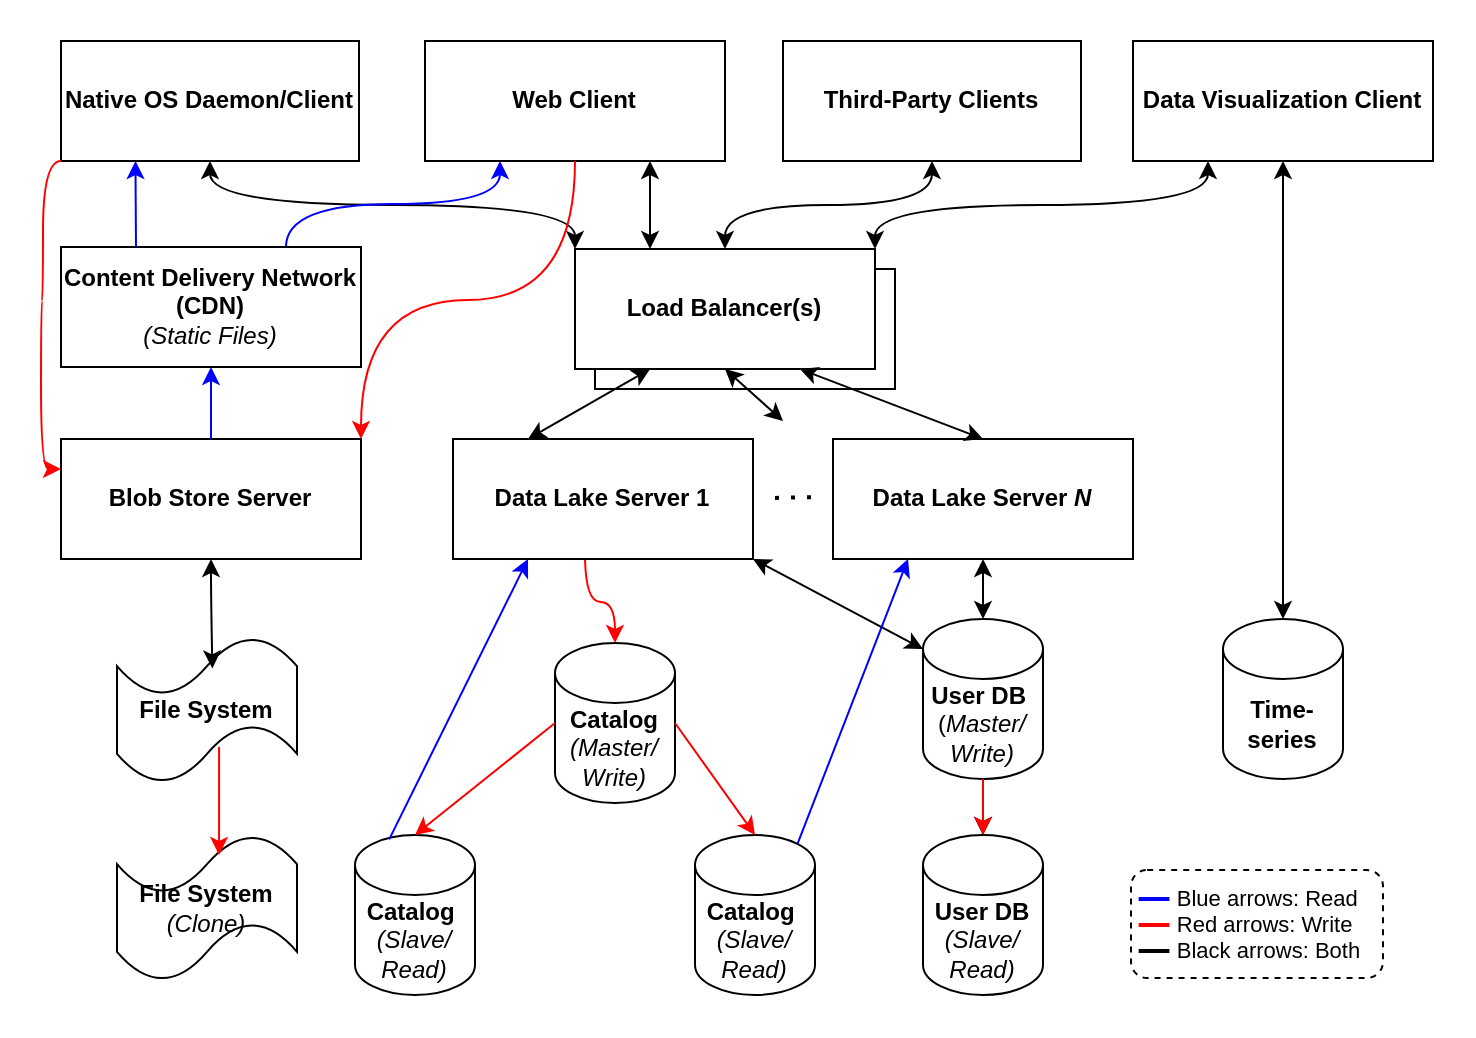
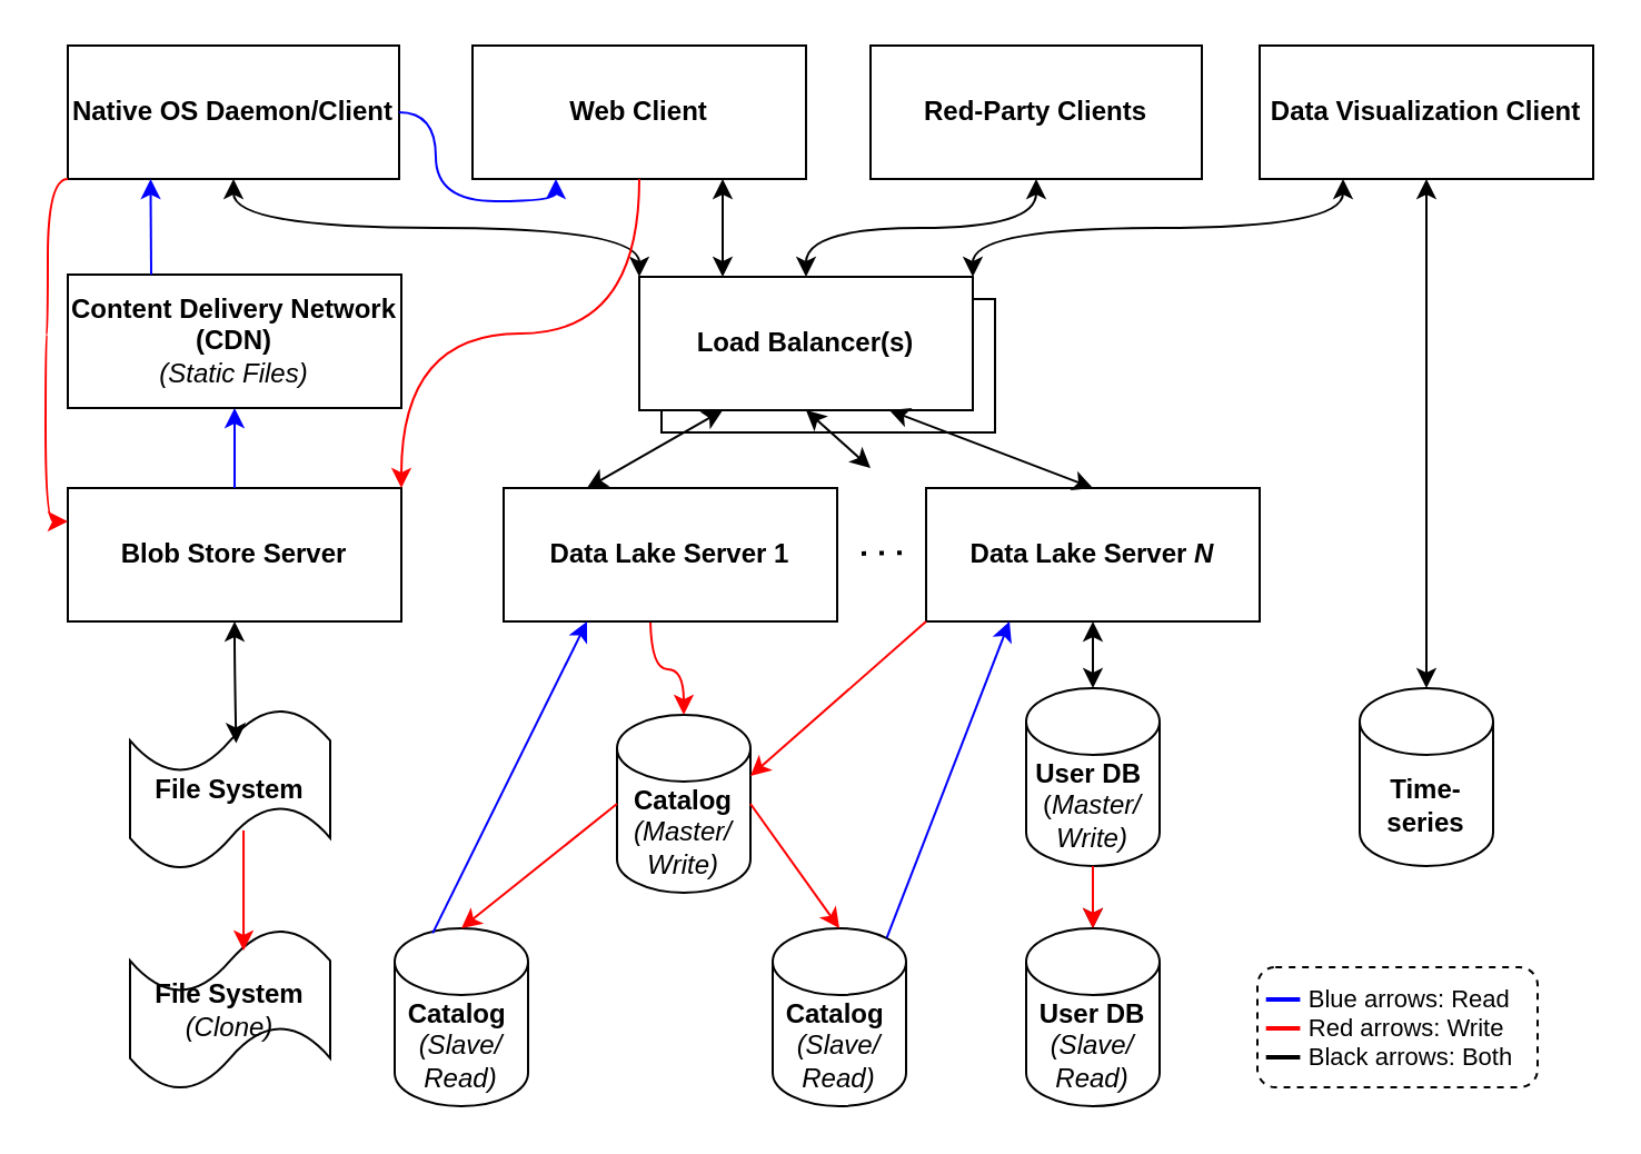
  <mxCell id="0" />
  <mxCell id="1" parent="0" />
  <mxCell id="2" value="&lt;b style=&quot;border-color: var(--border-color);&quot;&gt;Load Balancer(s)&lt;/b&gt;" style="rounded=0;whiteSpace=wrap;html=1;" parent="1" vertex="1"><mxGeometry x="297" y="134" width="150" height="60" as="geometry" /></mxCell>
  <mxCell id="3" value="&lt;b&gt;Web Client&lt;/b&gt;" style="rounded=0;whiteSpace=wrap;html=1;" parent="1" vertex="1"><mxGeometry x="212" y="20" width="150" height="60" as="geometry" /></mxCell>
  <mxCell id="4" value="&lt;b&gt;Native OS Daemon/Client&lt;/b&gt;" style="rounded=0;whiteSpace=wrap;html=1;" parent="1" vertex="1"><mxGeometry x="30" y="20" width="149" height="60" as="geometry" /></mxCell>
- <mxCell id="5" value="&lt;b&gt;Third-Party Clients&lt;/b&gt;" style="rounded=0;whiteSpace=wrap;html=1;" parent="1" vertex="1"><mxGeometry x="391" y="20" width="149" height="60" as="geometry" /></mxCell>
+ <mxCell id="5" value="&lt;b&gt;Red-Party Clients&lt;/b&gt;" style="rounded=0;whiteSpace=wrap;html=1;" parent="1" vertex="1"><mxGeometry x="391" y="20" width="149" height="60" as="geometry" /></mxCell>
  <mxCell id="6" value="" style="endArrow=classic;html=1;rounded=0;exitX=0.75;exitY=1;exitDx=0;exitDy=0;entryX=0.25;entryY=0;entryDx=0;entryDy=0;startArrow=classic;startFill=1;edgeStyle=orthogonalEdgeStyle;curved=1;" parent="1" source="3" target="23" edge="1"><mxGeometry width="50" height="50" relative="1" as="geometry"><mxPoint x="251" y="130" as="sourcePoint" /><mxPoint x="476" y="164" as="targetPoint" /></mxGeometry></mxCell>
  <mxCell id="7" value="" style="endArrow=classic;html=1;rounded=0;exitX=0.5;exitY=1;exitDx=0;exitDy=0;startArrow=classic;startFill=1;entryX=0;entryY=0;entryDx=0;entryDy=0;edgeStyle=orthogonalEdgeStyle;curved=1;" parent="1" source="4" target="23" edge="1"><mxGeometry width="50" height="50" relative="1" as="geometry"><mxPoint x="251" y="130" as="sourcePoint" /><mxPoint x="286" y="221" as="targetPoint" /></mxGeometry></mxCell>
  <mxCell id="8" value="" style="endArrow=classic;html=1;rounded=0;startArrow=classic;startFill=1;exitX=0.5;exitY=1;exitDx=0;exitDy=0;entryX=0.5;entryY=0;entryDx=0;entryDy=0;edgeStyle=orthogonalEdgeStyle;curved=1;" parent="1" source="5" target="23" edge="1"><mxGeometry width="50" height="50" relative="1" as="geometry"><mxPoint x="401" y="90" as="sourcePoint" /><mxPoint x="333.5" y="221" as="targetPoint" /></mxGeometry></mxCell>
  <mxCell id="9" value="&lt;b&gt;Data Visualization Client&lt;/b&gt;" style="rounded=0;whiteSpace=wrap;html=1;" parent="1" vertex="1"><mxGeometry x="566" y="20" width="150" height="60" as="geometry" /></mxCell>
  <mxCell id="10" value="" style="endArrow=classic;html=1;rounded=0;exitX=0.25;exitY=1;exitDx=0;exitDy=0;startArrow=classic;startFill=1;entryX=1;entryY=0;entryDx=0;entryDy=0;edgeStyle=orthogonalEdgeStyle;curved=1;" parent="1" source="9" target="23" edge="1"><mxGeometry width="50" height="50" relative="1" as="geometry"><mxPoint x="539" y="170" as="sourcePoint" /><mxPoint x="371" y="220" as="targetPoint" /></mxGeometry></mxCell>
  <mxCell id="11" value="" style="edgeStyle=orthogonalEdgeStyle;rounded=0;orthogonalLoop=1;jettySize=auto;html=1;" edge="1" parent="1" source="12" target="34"><mxGeometry relative="1" as="geometry" /></mxCell>
  <mxCell id="12" value="&lt;b&gt;User DB&lt;/b&gt;&amp;nbsp;&lt;br&gt;(&lt;i&gt;Master/&lt;br&gt;Write)&lt;/i&gt;" style="shape=cylinder3;whiteSpace=wrap;html=1;boundedLbl=1;backgroundOutline=1;size=15;" parent="1" vertex="1"><mxGeometry x="461" y="309" width="60" height="80" as="geometry" /></mxCell>
- <mxCell id="13" value="" style="endArrow=classic;html=1;rounded=0;startArrow=classic;startFill=1;exitX=1;exitY=1;exitDx=0;exitDy=0;endFill=1;entryX=0;entryY=0;entryDx=0;entryDy=15;entryPerimeter=0;strokeColor=#000000;" parent="1" source="28" target="12" edge="1"><mxGeometry width="50" height="50" relative="1" as="geometry"><mxPoint x="378" y="257" as="sourcePoint" /><mxPoint x="578" y="145" as="targetPoint" /></mxGeometry></mxCell>
  <mxCell id="14" value="&lt;b&gt;Catalog&lt;/b&gt; &lt;i&gt;(Master/&lt;br&gt;Write)&lt;/i&gt;" style="shape=cylinder3;whiteSpace=wrap;html=1;boundedLbl=1;backgroundOutline=1;size=15;" parent="1" vertex="1"><mxGeometry x="277" y="321" width="60" height="80" as="geometry" /></mxCell>
  <mxCell id="15" value="&lt;b&gt;Catalog&lt;/b&gt;&amp;nbsp;&lt;br&gt;&lt;i&gt;(Slave/&lt;br&gt;Read)&lt;/i&gt;" style="shape=cylinder3;whiteSpace=wrap;html=1;boundedLbl=1;backgroundOutline=1;size=15;" parent="1" vertex="1"><mxGeometry x="177" y="417" width="60" height="80" as="geometry" /></mxCell>
  <mxCell id="16" value="&lt;b style=&quot;border-color: var(--border-color);&quot;&gt;Catalog&lt;/b&gt;&amp;nbsp;&lt;br style=&quot;border-color: var(--border-color);&quot;&gt;&lt;i style=&quot;border-color: var(--border-color);&quot;&gt;(Slave/&lt;br style=&quot;border-color: var(--border-color);&quot;&gt;Read)&lt;/i&gt;" style="shape=cylinder3;whiteSpace=wrap;html=1;boundedLbl=1;backgroundOutline=1;size=15;" parent="1" vertex="1"><mxGeometry x="347" y="417" width="60" height="80" as="geometry" /></mxCell>
  <mxCell id="17" value="" style="endArrow=classic;html=1;rounded=0;exitX=1;exitY=0.5;exitDx=0;exitDy=0;exitPerimeter=0;entryX=0.5;entryY=0;entryDx=0;entryDy=0;entryPerimeter=0;strokeColor=#FF0000;" parent="1" source="14" target="16" edge="1"><mxGeometry width="50" height="50" relative="1" as="geometry"><mxPoint x="357" y="401" as="sourcePoint" /><mxPoint x="407" y="351" as="targetPoint" /></mxGeometry></mxCell>
  <mxCell id="18" value="" style="endArrow=classic;html=1;rounded=0;entryX=0.5;entryY=0;entryDx=0;entryDy=0;entryPerimeter=0;exitX=0;exitY=0.5;exitDx=0;exitDy=0;exitPerimeter=0;strokeColor=#FF0000;" parent="1" source="14" target="15" edge="1"><mxGeometry width="50" height="50" relative="1" as="geometry"><mxPoint x="357" y="401" as="sourcePoint" /><mxPoint x="407" y="351" as="targetPoint" /></mxGeometry></mxCell>
  <mxCell id="19" value="" style="endArrow=classic;html=1;rounded=0;entryX=0.5;entryY=0;entryDx=0;entryDy=0;entryPerimeter=0;startArrow=none;startFill=0;edgeStyle=orthogonalEdgeStyle;curved=1;endFill=1;strokeColor=#FF0000;" parent="1" target="14" edge="1"><mxGeometry width="50" height="50" relative="1" as="geometry"><mxPoint x="292" y="279" as="sourcePoint" /><mxPoint x="334" y="236" as="targetPoint" /></mxGeometry></mxCell>
  <mxCell id="20" value="&lt;b&gt;Blob Store Server&lt;/b&gt;" style="rounded=0;whiteSpace=wrap;html=1;" parent="1" vertex="1"><mxGeometry x="30" y="219" width="150" height="60" as="geometry" /></mxCell>
  <mxCell id="21" value="&lt;b&gt;File System&lt;/b&gt;" style="shape=tape;whiteSpace=wrap;html=1;fillColor=none;" parent="1" vertex="1"><mxGeometry x="58" y="318" width="90" height="73" as="geometry" /></mxCell>
  <mxCell id="22" value="" style="endArrow=classic;html=1;rounded=0;entryX=0.53;entryY=0.215;entryDx=0;entryDy=0;entryPerimeter=0;exitX=0.5;exitY=1;exitDx=0;exitDy=0;startArrow=classic;startFill=1;edgeStyle=orthogonalEdgeStyle;curved=1;" parent="1" source="20" target="21" edge="1"><mxGeometry width="50" height="50" relative="1" as="geometry"><mxPoint x="-124" y="556" as="sourcePoint" /><mxPoint x="-74" y="506" as="targetPoint" /></mxGeometry></mxCell>
  <mxCell id="23" value="&lt;b style=&quot;border-color: var(--border-color);&quot;&gt;Load Balancer(s)&lt;/b&gt;" style="rounded=0;whiteSpace=wrap;html=1;" parent="1" vertex="1"><mxGeometry x="287" y="124" width="150" height="60" as="geometry" /></mxCell>
  <mxCell id="24" value="&lt;b&gt;Time-series&lt;/b&gt;" style="shape=cylinder3;whiteSpace=wrap;html=1;boundedLbl=1;backgroundOutline=1;size=15;" parent="1" vertex="1"><mxGeometry x="611" y="309" width="60" height="80" as="geometry" /></mxCell>
  <mxCell id="25" value="" style="endArrow=classic;html=1;rounded=0;exitX=0.5;exitY=1;exitDx=0;exitDy=0;entryX=0.5;entryY=0;entryDx=0;entryDy=0;entryPerimeter=0;startArrow=classic;startFill=1;" parent="1" source="9" target="24" edge="1"><mxGeometry width="50" height="50" relative="1" as="geometry"><mxPoint x="351" y="260" as="sourcePoint" /><mxPoint x="401" y="210" as="targetPoint" /></mxGeometry></mxCell>
- <mxCell id="26" value="" style="endArrow=none;html=1;rounded=0;strokeWidth=1;fontSize=14;exitX=0.25;exitY=1;exitDx=0;exitDy=0;entryX=0.75;entryY=0;entryDx=0;entryDy=0;startArrow=classic;startFill=1;edgeStyle=orthogonalEdgeStyle;curved=1;endFill=0;strokeColor=#0000FF;" parent="1" source="3" target="40" edge="1"><mxGeometry width="50" height="50" relative="1" as="geometry"><mxPoint x="411" y="220" as="sourcePoint" /><mxPoint x="461" y="170" as="targetPoint" /></mxGeometry></mxCell>
+ <mxCell id="26" value="" style="endArrow=none;html=1;rounded=0;strokeWidth=1;fontSize=14;exitX=0.25;exitY=1;exitDx=0;exitDy=0;startArrow=classic;startFill=1;edgeStyle=orthogonalEdgeStyle;curved=1;endFill=0;strokeColor=#0000FF;" parent="1" source="3" target="4" edge="1"><mxGeometry width="50" height="50" relative="1" as="geometry"><mxPoint x="411" y="220" as="sourcePoint" /><mxPoint x="461" y="170" as="targetPoint" /></mxGeometry></mxCell>
  <mxCell id="27" value="" style="curved=1;endArrow=none;html=1;rounded=0;strokeWidth=1;fontSize=14;edgeStyle=orthogonalEdgeStyle;entryX=0.5;entryY=0;entryDx=0;entryDy=0;startArrow=classic;startFill=1;endFill=0;strokeColor=#0000FF;" parent="1" source="40" target="20" edge="1"><mxGeometry width="50" height="50" relative="1" as="geometry"><mxPoint x="150.5" y="90" as="sourcePoint" /><mxPoint x="538.85" y="175.26" as="targetPoint" /></mxGeometry></mxCell>
  <mxCell id="28" value="&lt;b style=&quot;border-color: var(--border-color);&quot;&gt;Data Lake Server 1&lt;/b&gt;" style="rounded=0;whiteSpace=wrap;html=1;" parent="1" vertex="1"><mxGeometry x="226" y="219" width="150" height="60" as="geometry" /></mxCell>
  <mxCell id="29" value="&lt;b style=&quot;border-color: var(--border-color);&quot;&gt;Data Lake Server &lt;i&gt;N&lt;/i&gt;&lt;/b&gt;" style="rounded=0;whiteSpace=wrap;html=1;" parent="1" vertex="1"><mxGeometry x="416" y="219" width="150" height="60" as="geometry" /></mxCell>
  <mxCell id="30" value="" style="endArrow=none;dashed=1;html=1;dashPattern=1 3;strokeWidth=2;rounded=0;" parent="1" edge="1"><mxGeometry width="50" height="50" relative="1" as="geometry"><mxPoint x="387" y="248.47" as="sourcePoint" /><mxPoint x="409" y="248" as="targetPoint" /></mxGeometry></mxCell>
  <mxCell id="31" value="" style="curved=1;endArrow=classic;html=1;rounded=0;strokeWidth=1;exitX=0.25;exitY=1;exitDx=0;exitDy=0;entryX=0.25;entryY=0;entryDx=0;entryDy=0;startArrow=classic;startFill=1;" parent="1" source="23" target="28" edge="1"><mxGeometry width="50" height="50" relative="1" as="geometry"><mxPoint x="391" y="250" as="sourcePoint" /><mxPoint x="441" y="200" as="targetPoint" /></mxGeometry></mxCell>
  <mxCell id="32" value="" style="curved=1;endArrow=classic;html=1;rounded=0;strokeWidth=1;exitX=0.75;exitY=1;exitDx=0;exitDy=0;entryX=0.5;entryY=0;entryDx=0;entryDy=0;startArrow=classic;startFill=1;" parent="1" source="23" target="29" edge="1"><mxGeometry width="50" height="50" relative="1" as="geometry"><mxPoint x="334.5" y="190" as="sourcePoint" /><mxPoint x="258.5" y="219" as="targetPoint" /></mxGeometry></mxCell>
  <mxCell id="33" value="" style="curved=1;endArrow=classic;html=1;rounded=0;strokeWidth=1;exitX=0.5;exitY=1;exitDx=0;exitDy=0;startArrow=classic;startFill=1;" parent="1" source="23" edge="1"><mxGeometry width="50" height="50" relative="1" as="geometry"><mxPoint x="344.5" y="200" as="sourcePoint" /><mxPoint x="391" y="210" as="targetPoint" /></mxGeometry></mxCell>
  <mxCell id="34" value="&lt;b&gt;User DB&lt;/b&gt; &lt;i&gt;(Slave/&lt;br&gt;Read)&lt;/i&gt;" style="shape=cylinder3;whiteSpace=wrap;html=1;boundedLbl=1;backgroundOutline=1;size=15;" parent="1" vertex="1"><mxGeometry x="461" y="417" width="60" height="80" as="geometry" /></mxCell>
  <mxCell id="35" value="" style="endArrow=classic;html=1;rounded=0;entryX=0.25;entryY=1;entryDx=0;entryDy=0;startArrow=none;startFill=0;endFill=1;exitX=0.285;exitY=0.027;exitDx=0;exitDy=0;exitPerimeter=0;strokeColor=#0000FF;" parent="1" source="15" target="28" edge="1"><mxGeometry width="50" height="50" relative="1" as="geometry"><mxPoint x="302" y="289" as="sourcePoint" /><mxPoint x="302" y="320" as="targetPoint" /></mxGeometry></mxCell>
  <mxCell id="36" value="" style="endArrow=classic;html=1;rounded=0;entryX=0.25;entryY=1;entryDx=0;entryDy=0;startArrow=none;startFill=0;endFill=1;exitX=0.855;exitY=0;exitDx=0;exitDy=4.35;exitPerimeter=0;strokeColor=#0000FF;" parent="1" source="16" target="29" edge="1"><mxGeometry width="50" height="50" relative="1" as="geometry"><mxPoint x="407" y="413.58" as="sourcePoint" /><mxPoint x="476.4" y="286.42" as="targetPoint" /></mxGeometry></mxCell>
  <mxCell id="37" value="" style="endArrow=classic;html=1;rounded=0;startArrow=classic;startFill=1;exitX=0.5;exitY=1;exitDx=0;exitDy=0;endFill=1;entryX=0.5;entryY=0;entryDx=0;entryDy=0;entryPerimeter=0;strokeColor=#000000;" parent="1" source="29" target="12" edge="1"><mxGeometry width="50" height="50" relative="1" as="geometry"><mxPoint x="348.5" y="289" as="sourcePoint" /><mxPoint x="476" y="346.476" as="targetPoint" /></mxGeometry></mxCell>
  <mxCell id="38" value="" style="endArrow=classic;html=1;rounded=0;exitX=0.5;exitY=1;exitDx=0;exitDy=0;exitPerimeter=0;entryX=0.5;entryY=0;entryDx=0;entryDy=0;entryPerimeter=0;strokeColor=#FF0000;" parent="1" source="12" target="34" edge="1"><mxGeometry width="50" height="50" relative="1" as="geometry"><mxPoint x="506" y="385.5" as="sourcePoint" /><mxPoint x="561" y="439.5" as="targetPoint" /></mxGeometry></mxCell>
+ <mxCell id="39" value="" style="endArrow=classic;html=1;rounded=0;startArrow=none;startFill=0;exitX=0;exitY=1;exitDx=0;exitDy=0;endFill=1;entryX=1;entryY=0;entryDx=0;entryDy=27.5;entryPerimeter=0;strokeColor=#FF0000;" parent="1" source="29" target="14" edge="1"><mxGeometry width="50" height="50" relative="1" as="geometry"><mxPoint x="501" y="289" as="sourcePoint" /><mxPoint x="501" y="318" as="targetPoint" /></mxGeometry></mxCell>
  <mxCell id="40" value="&lt;b&gt;Content Delivery Network (CDN)&lt;/b&gt;&lt;br&gt;&lt;i&gt;(Static Files)&lt;/i&gt;" style="rounded=0;whiteSpace=wrap;html=1;" parent="1" vertex="1"><mxGeometry x="30" y="123" width="150" height="60" as="geometry" /></mxCell>
  <mxCell id="41" value="" style="curved=1;endArrow=none;html=1;rounded=0;strokeWidth=1;fontSize=14;edgeStyle=orthogonalEdgeStyle;startArrow=classic;startFill=1;exitX=0.25;exitY=1;exitDx=0;exitDy=0;endFill=0;strokeColor=#0000FF;entryX=0.25;entryY=0;entryDx=0;entryDy=0;" parent="1" source="4" target="40" edge="1"><mxGeometry width="50" height="50" relative="1" as="geometry"><mxPoint x="115" y="189" as="sourcePoint" /><mxPoint x="67" y="130" as="targetPoint" /></mxGeometry></mxCell>
  <mxCell id="42" value="" style="endArrow=classic;html=1;rounded=0;startArrow=none;startFill=0;exitX=0.5;exitY=1;exitDx=0;exitDy=0;endFill=1;entryX=1;entryY=0;entryDx=0;entryDy=0;strokeColor=#FF0000;edgeStyle=orthogonalEdgeStyle;curved=1;" parent="1" source="3" target="20" edge="1"><mxGeometry width="50" height="50" relative="1" as="geometry"><mxPoint x="256" y="119.5" as="sourcePoint" /><mxPoint x="162" y="179" as="targetPoint" /></mxGeometry></mxCell>
  <mxCell id="43" value="" style="endArrow=classic;html=1;rounded=0;startArrow=none;startFill=0;exitX=0;exitY=1;exitDx=0;exitDy=0;endFill=1;entryX=0;entryY=0.25;entryDx=0;entryDy=0;strokeColor=#FF0000;edgeStyle=orthogonalEdgeStyle;curved=1;" parent="1" source="4" target="20" edge="1"><mxGeometry x="-0.084" y="-20" width="50" height="50" relative="1" as="geometry"><mxPoint x="286" y="90" as="sourcePoint" /><mxPoint x="190" y="229" as="targetPoint" /><Array as="points"><mxPoint x="21" y="80" /><mxPoint x="21" y="150" /><mxPoint x="20" y="234" /></Array><mxPoint as="offset" /></mxGeometry></mxCell>
  <mxCell id="44" value="&lt;b&gt;File System&lt;br&gt;&lt;/b&gt;&lt;i&gt;(Clone)&lt;/i&gt;" style="shape=tape;whiteSpace=wrap;html=1;fillColor=none;" parent="1" vertex="1"><mxGeometry x="58" y="417" width="90" height="73" as="geometry" /></mxCell>
  <mxCell id="45" value="" style="endArrow=classic;html=1;rounded=0;startArrow=none;startFill=0;exitX=0.567;exitY=0.753;exitDx=0;exitDy=0;endFill=1;entryX=0.567;entryY=0.137;entryDx=0;entryDy=0;entryPerimeter=0;strokeColor=#FF0000;exitPerimeter=0;" parent="1" source="21" target="44" edge="1"><mxGeometry width="50" height="50" relative="1" as="geometry"><mxPoint x="104.5" y="370" as="sourcePoint" /><mxPoint x="104.5" y="400" as="targetPoint" /></mxGeometry></mxCell>
  <mxCell id="46" value="&lt;span style=&quot;font-size: 11px;&quot;&gt;&amp;nbsp; &amp;nbsp; &amp;nbsp; &amp;nbsp;Blue arrows: Read&lt;br style=&quot;font-size: 11px;&quot;&gt;&amp;nbsp; &amp;nbsp; &amp;nbsp; &amp;nbsp;Red arrows: Write&lt;br style=&quot;font-size: 11px;&quot;&gt;&amp;nbsp; &amp;nbsp; &amp;nbsp; &amp;nbsp;Black arrows: Both&lt;br style=&quot;font-size: 11px;&quot;&gt;&lt;/span&gt;" style="rounded=1;whiteSpace=wrap;html=1;dashed=1;align=left;fontSize=11;" parent="1" vertex="1"><mxGeometry x="565" y="434.5" width="126" height="54" as="geometry" /></mxCell>
  <mxCell id="47" value="" style="endArrow=none;html=1;rounded=0;strokeColor=#0000FF;strokeWidth=2;" parent="1" edge="1"><mxGeometry width="50" height="50" relative="1" as="geometry"><mxPoint x="568.842" y="449" as="sourcePoint" /><mxPoint x="584.211" y="449" as="targetPoint" /></mxGeometry></mxCell>
  <mxCell id="48" value="" style="endArrow=none;html=1;rounded=0;strokeColor=#FF0000;strokeWidth=2;" parent="1" edge="1"><mxGeometry width="50" height="50" relative="1" as="geometry"><mxPoint x="568.842" y="462" as="sourcePoint" /><mxPoint x="584.211" y="462" as="targetPoint" /></mxGeometry></mxCell>
  <mxCell id="49" value="" style="endArrow=none;html=1;rounded=0;strokeColor=#000000;strokeWidth=2;" parent="1" edge="1"><mxGeometry width="50" height="50" relative="1" as="geometry"><mxPoint x="568.842" y="475" as="sourcePoint" /><mxPoint x="584.211" y="475" as="targetPoint" /></mxGeometry></mxCell>
